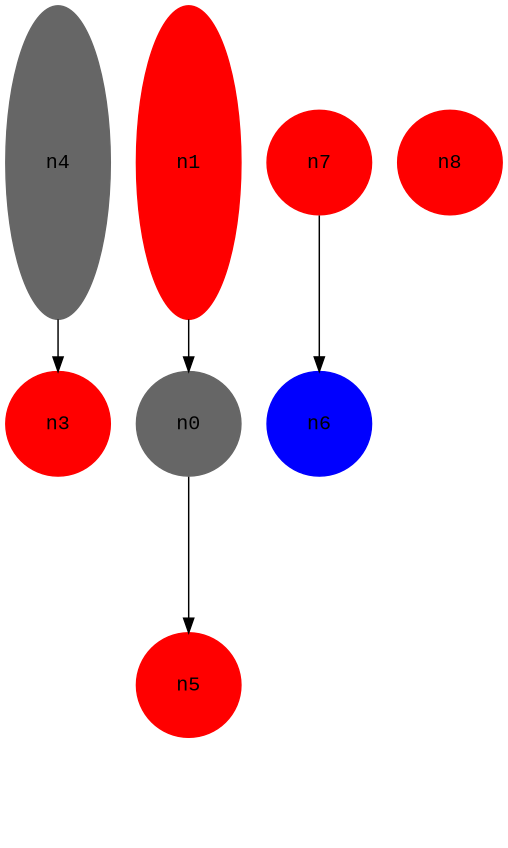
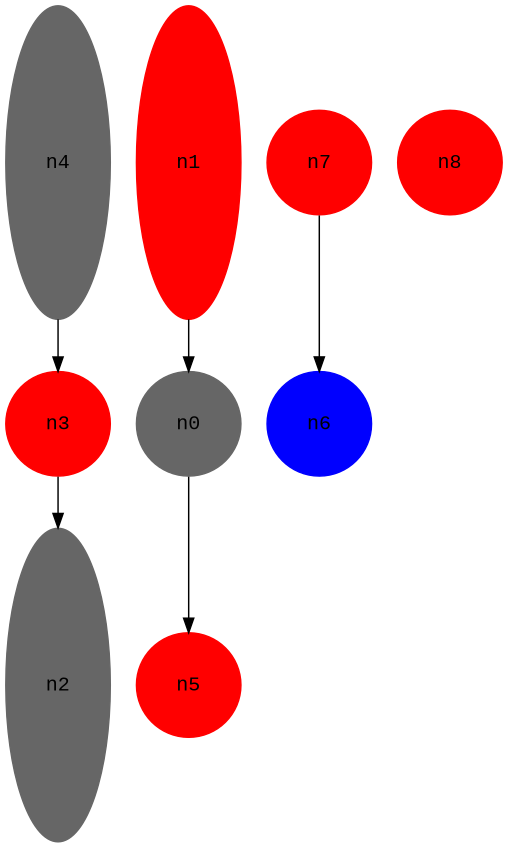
  digraph {
    splines=ortho
    fontname="Liberation Mono"
    node [color=red shape=ellipse style=filled fontname="Liberation Mono"]
    edge [fontname="Liberation Mono"]
    n4 [color=gray40 height=3 width=1]
    n3 [height=1 width=1]
+   n2 [color=gray40 height=3 width=1]
    n1 [height=3 width=1]
    n0 [color=gray40 height=1 width=1]
    n5 [height=1 width=1]
    n7 [height=1 width=1]
    n6 [color=blue height=1 width=1]
    n8 [height=1 width=1]
    n4 -> n3
+   n3 -> n2
    n1 -> n0
    n0 -> n5
    n7 -> n6
  }
